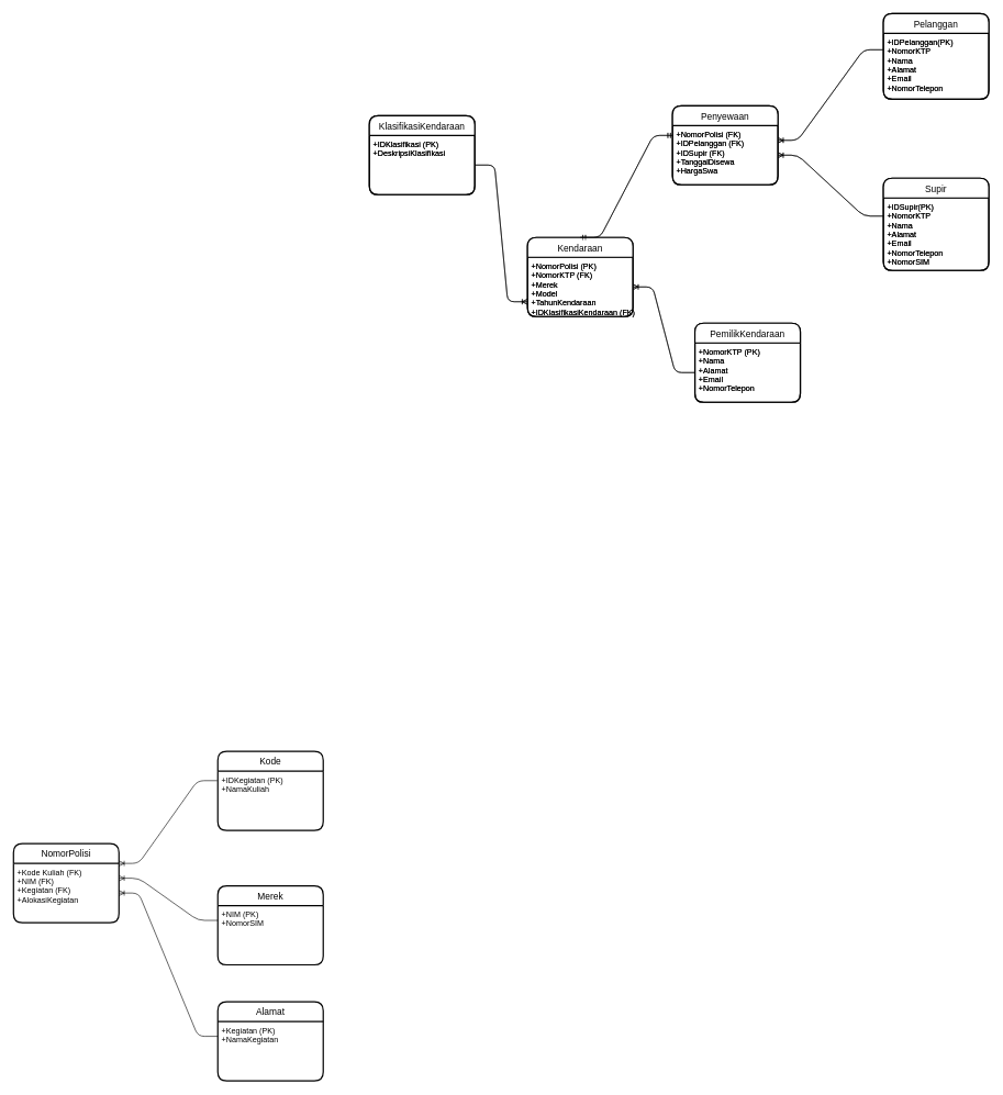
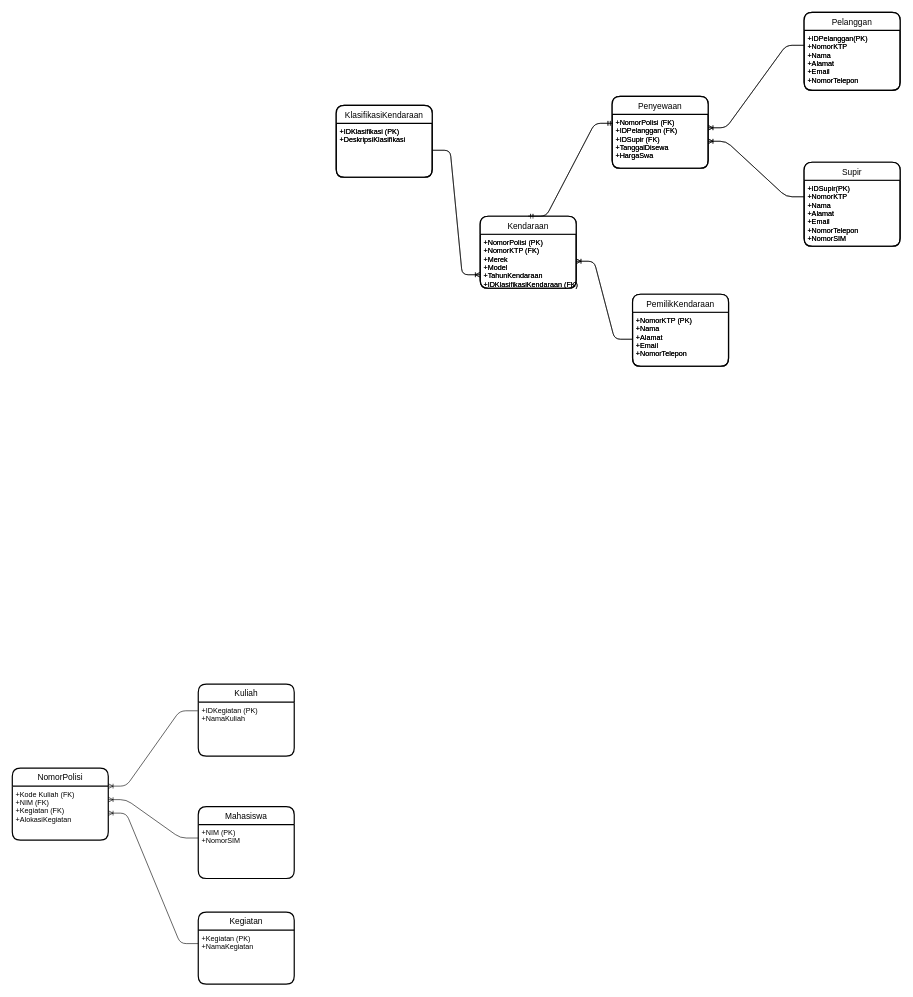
  <mxCell id="0" />
  <mxCell id="1" parent="0" />
  <mxCell id="2" value="" style="group" vertex="1" connectable="0" parent="1"><mxGeometry x="560" y="20" width="940" height="590" as="geometry" /></mxCell>
  <mxCell id="3" value="KlasifikasiKendaraan" style="swimlane;childLayout=stackLayout;horizontal=1;startSize=30;horizontalStack=0;rounded=1;fontSize=14;fontStyle=0;strokeWidth=2;resizeParent=0;resizeLast=1;shadow=0;dashed=0;align=center;" vertex="1" parent="2"><mxGeometry y="155" width="160" height="120" as="geometry" /></mxCell>
  <mxCell id="4" value="+IDKlasifikasi (PK)&#10;+DeskripsiKlasifikasi" style="align=left;strokeColor=none;fillColor=none;spacingLeft=4;fontSize=12;verticalAlign=top;resizable=0;rotatable=0;part=1;" vertex="1" parent="3"><mxGeometry y="30" width="160" height="90" as="geometry" /></mxCell>
  <mxCell id="5" value="Kendaraan" style="swimlane;childLayout=stackLayout;horizontal=1;startSize=30;horizontalStack=0;rounded=1;fontSize=14;fontStyle=0;strokeWidth=2;resizeParent=0;resizeLast=1;shadow=0;dashed=0;align=center;" vertex="1" parent="2"><mxGeometry x="240" y="340" width="160" height="120" as="geometry" /></mxCell>
  <mxCell id="6" value="+NomorPolisi (PK)&#10;+NomorKTP (FK)&#10;+Merek&#10;+Model&#10;+TahunKendaraan&#10;+IDKlasifikasiKendaraan (FK)" style="align=left;strokeColor=none;fillColor=none;spacingLeft=4;fontSize=12;verticalAlign=top;resizable=0;rotatable=0;part=1;" vertex="1" parent="5"><mxGeometry y="30" width="160" height="90" as="geometry" /></mxCell>
  <mxCell id="7" value="PemilikKendaraan" style="swimlane;childLayout=stackLayout;horizontal=1;startSize=30;horizontalStack=0;rounded=1;fontSize=14;fontStyle=0;strokeWidth=2;resizeParent=0;resizeLast=1;shadow=0;dashed=0;align=center;" vertex="1" parent="2"><mxGeometry x="494" y="470" width="160" height="120" as="geometry" /></mxCell>
  <mxCell id="8" value="+NomorKTP (PK)&#10;+Nama&#10;+Alamat&#10;+Email&#10;+NomorTelepon" style="align=left;strokeColor=none;fillColor=none;spacingLeft=4;fontSize=12;verticalAlign=top;resizable=0;rotatable=0;part=1;" vertex="1" parent="7"><mxGeometry y="30" width="160" height="90" as="geometry" /></mxCell>
  <mxCell id="9" value="Pelanggan" style="swimlane;childLayout=stackLayout;horizontal=1;startSize=30;horizontalStack=0;rounded=1;fontSize=14;fontStyle=0;strokeWidth=2;resizeParent=0;resizeLast=1;shadow=0;dashed=0;align=center;" vertex="1" parent="2"><mxGeometry x="780" width="160" height="130" as="geometry" /></mxCell>
  <mxCell id="10" value="+IDPelanggan(PK)&#10;+NomorKTP&#10;+Nama&#10;+Alamat&#10;+Email&#10;+NomorTelepon" style="align=left;strokeColor=none;fillColor=none;spacingLeft=4;fontSize=12;verticalAlign=top;resizable=0;rotatable=0;part=1;" vertex="1" parent="9"><mxGeometry y="30" width="160" height="100" as="geometry" /></mxCell>
  <mxCell id="11" value="Supir" style="swimlane;childLayout=stackLayout;horizontal=1;startSize=30;horizontalStack=0;rounded=1;fontSize=14;fontStyle=0;strokeWidth=2;resizeParent=0;resizeLast=1;shadow=0;dashed=0;align=center;" vertex="1" parent="2"><mxGeometry x="780" y="250" width="160" height="140" as="geometry" /></mxCell>
  <mxCell id="12" value="+IDSupir(PK)&#10;+NomorKTP&#10;+Nama&#10;+Alamat&#10;+Email&#10;+NomorTelepon&#10;+NomorSIM" style="align=left;strokeColor=none;fillColor=none;spacingLeft=4;fontSize=12;verticalAlign=top;resizable=0;rotatable=0;part=1;" vertex="1" parent="11"><mxGeometry y="30" width="160" height="110" as="geometry" /></mxCell>
  <mxCell id="13" value="Penyewaan" style="swimlane;childLayout=stackLayout;horizontal=1;startSize=30;horizontalStack=0;rounded=1;fontSize=14;fontStyle=0;strokeWidth=2;resizeParent=0;resizeLast=1;shadow=0;dashed=0;align=center;" vertex="1" parent="2"><mxGeometry x="460" y="140" width="160" height="120" as="geometry" /></mxCell>
  <mxCell id="14" value="+NomorPolisi (FK)&#10;+IDPelanggan (FK)&#10;+IDSupir (FK)&#10;+TanggalDisewa&#10;+HargaSwa" style="align=left;strokeColor=none;fillColor=none;spacingLeft=4;fontSize=12;verticalAlign=top;resizable=0;rotatable=0;part=1;" vertex="1" parent="13"><mxGeometry y="30" width="160" height="90" as="geometry" /></mxCell>
  <mxCell id="15" value="" style="edgeStyle=entityRelationEdgeStyle;fontSize=12;html=1;endArrow=ERmandOne;startArrow=ERmandOne;exitX=0.5;exitY=0;exitDx=0;exitDy=0;entryX=0.006;entryY=0.167;entryDx=0;entryDy=0;entryPerimeter=0;" edge="1" parent="2" source="5" target="14"><mxGeometry width="100" height="100" relative="1" as="geometry"><mxPoint x="260" y="320" as="sourcePoint" /><mxPoint x="450" y="230" as="targetPoint" /></mxGeometry></mxCell>
  <mxCell id="16" value="" style="edgeStyle=entityRelationEdgeStyle;fontSize=12;html=1;endArrow=ERoneToMany;entryX=0;entryY=0.75;entryDx=0;entryDy=0;" edge="1" parent="2" source="4" target="6"><mxGeometry width="100" height="100" relative="1" as="geometry"><mxPoint x="400" y="360" as="sourcePoint" /><mxPoint x="500" y="260" as="targetPoint" /></mxGeometry></mxCell>
  <mxCell id="17" value="" style="edgeStyle=entityRelationEdgeStyle;fontSize=12;html=1;endArrow=ERoneToMany;entryX=1;entryY=0.5;entryDx=0;entryDy=0;exitX=0;exitY=0.5;exitDx=0;exitDy=0;" edge="1" parent="2" source="8" target="6"><mxGeometry width="100" height="100" relative="1" as="geometry"><mxPoint x="360" y="270" as="sourcePoint" /><mxPoint x="490" y="417.5" as="targetPoint" /></mxGeometry></mxCell>
  <mxCell id="18" value="" style="edgeStyle=entityRelationEdgeStyle;fontSize=12;html=1;endArrow=ERoneToMany;entryX=1;entryY=0.25;entryDx=0;entryDy=0;exitX=0;exitY=0.25;exitDx=0;exitDy=0;" edge="1" parent="2" source="10" target="14"><mxGeometry width="100" height="100" relative="1" as="geometry"><mxPoint x="890" y="570" as="sourcePoint" /><mxPoint x="810" y="450" as="targetPoint" /></mxGeometry></mxCell>
  <mxCell id="19" value="" style="edgeStyle=entityRelationEdgeStyle;fontSize=12;html=1;endArrow=ERoneToMany;entryX=1;entryY=0.5;entryDx=0;entryDy=0;exitX=0;exitY=0.25;exitDx=0;exitDy=0;" edge="1" parent="2" source="12" target="14"><mxGeometry width="100" height="100" relative="1" as="geometry"><mxPoint x="970" y="235" as="sourcePoint" /><mxPoint x="890" y="362.5" as="targetPoint" /></mxGeometry></mxCell>
  <mxCell id="20" value="KlasifikasiKendaraan" style="swimlane;childLayout=stackLayout;horizontal=1;startSize=30;horizontalStack=0;rounded=1;fontSize=14;fontStyle=0;strokeWidth=2;resizeParent=0;resizeLast=1;shadow=0;dashed=0;align=center;" vertex="1" parent="1"><mxGeometry x="560" y="175" width="160" height="120" as="geometry" /></mxCell>
  <mxCell id="21" value="+IDKlasifikasi (PK)&#10;+DeskripsiKlasifikasi" style="align=left;strokeColor=none;fillColor=none;spacingLeft=4;fontSize=12;verticalAlign=top;resizable=0;rotatable=0;part=1;" vertex="1" parent="20"><mxGeometry y="30" width="160" height="90" as="geometry" /></mxCell>
  <mxCell id="22" value="Kendaraan" style="swimlane;childLayout=stackLayout;horizontal=1;startSize=30;horizontalStack=0;rounded=1;fontSize=14;fontStyle=0;strokeWidth=2;resizeParent=0;resizeLast=1;shadow=0;dashed=0;align=center;" vertex="1" parent="1"><mxGeometry y="360" width="160" height="120" as="geometry" x="800" /></mxCell>
  <mxCell id="23" value="+NomorPolisi (PK)&#10;+NomorKTP (FK)&#10;+Merek&#10;+Model&#10;+TahunKendaraan&#10;+IDKlasifikasiKendaraan (FK)" style="align=left;strokeColor=none;fillColor=none;spacingLeft=4;fontSize=12;verticalAlign=top;resizable=0;rotatable=0;part=1;" vertex="1" parent="22"><mxGeometry y="30" width="160" height="90" as="geometry" /></mxCell>
  <mxCell id="24" value="PemilikKendaraan" style="swimlane;childLayout=stackLayout;horizontal=1;startSize=30;horizontalStack=0;rounded=1;fontSize=14;fontStyle=0;strokeWidth=2;resizeParent=0;resizeLast=1;shadow=0;dashed=0;align=center;" vertex="1" parent="1"><mxGeometry x="1054" y="490" width="160" height="120" as="geometry" /></mxCell>
  <mxCell id="25" value="+NomorKTP (PK)&#10;+Nama&#10;+Alamat&#10;+Email&#10;+NomorTelepon" style="align=left;strokeColor=none;fillColor=none;spacingLeft=4;fontSize=12;verticalAlign=top;resizable=0;rotatable=0;part=1;" vertex="1" parent="24"><mxGeometry y="30" width="160" height="90" as="geometry" /></mxCell>
  <mxCell id="26" value="Pelanggan" style="swimlane;childLayout=stackLayout;horizontal=1;startSize=30;horizontalStack=0;rounded=1;fontSize=14;fontStyle=0;strokeWidth=2;resizeParent=0;resizeLast=1;shadow=0;dashed=0;align=center;" vertex="1" parent="1"><mxGeometry x="1340" y="20" width="160" height="130" as="geometry" /></mxCell>
  <mxCell id="27" value="+IDPelanggan(PK)&#10;+NomorKTP&#10;+Nama&#10;+Alamat&#10;+Email&#10;+NomorTelepon" style="align=left;strokeColor=none;fillColor=none;spacingLeft=4;fontSize=12;verticalAlign=top;resizable=0;rotatable=0;part=1;" vertex="1" parent="26"><mxGeometry y="30" width="160" height="100" as="geometry" /></mxCell>
  <mxCell id="28" value="Supir" style="swimlane;childLayout=stackLayout;horizontal=1;startSize=30;horizontalStack=0;rounded=1;fontSize=14;fontStyle=0;strokeWidth=2;resizeParent=0;resizeLast=1;shadow=0;dashed=0;align=center;" vertex="1" parent="1"><mxGeometry x="1340" y="270" width="160" height="140" as="geometry" /></mxCell>
  <mxCell id="29" value="+IDSupir(PK)&#10;+NomorKTP&#10;+Nama&#10;+Alamat&#10;+Email&#10;+NomorTelepon&#10;+NomorSIM" style="align=left;strokeColor=none;fillColor=none;spacingLeft=4;fontSize=12;verticalAlign=top;resizable=0;rotatable=0;part=1;" vertex="1" parent="28"><mxGeometry y="30" width="160" height="110" as="geometry" /></mxCell>
  <mxCell id="30" value="Penyewaan" style="swimlane;childLayout=stackLayout;horizontal=1;startSize=30;horizontalStack=0;rounded=1;fontSize=14;fontStyle=0;strokeWidth=2;resizeParent=0;resizeLast=1;shadow=0;dashed=0;align=center;" vertex="1" parent="1"><mxGeometry x="1020" y="160" width="160" height="120" as="geometry" /></mxCell>
  <mxCell id="31" value="+NomorPolisi (FK)&#10;+IDPelanggan (FK)&#10;+IDSupir (FK)&#10;+TanggalDisewa&#10;+HargaSwa" style="align=left;strokeColor=none;fillColor=none;spacingLeft=4;fontSize=12;verticalAlign=top;resizable=0;rotatable=0;part=1;" vertex="1" parent="30"><mxGeometry y="30" width="160" height="90" as="geometry" /></mxCell>
  <mxCell id="32" value="" style="edgeStyle=entityRelationEdgeStyle;fontSize=12;html=1;endArrow=ERmandOne;startArrow=ERmandOne;exitX=0.5;exitY=0;exitDx=0;exitDy=0;entryX=0.006;entryY=0.167;entryDx=0;entryDy=0;entryPerimeter=0;" edge="1" parent="1" source="22" target="31"><mxGeometry x="-240" y="310" width="100" height="100" as="geometry"><mxPoint x="820" y="340" as="sourcePoint" /><mxPoint x="1010" y="250" as="targetPoint" /></mxGeometry></mxCell>
  <mxCell id="33" value="" style="edgeStyle=entityRelationEdgeStyle;fontSize=12;html=1;endArrow=ERoneToMany;entryX=0;entryY=0.75;entryDx=0;entryDy=0;" edge="1" parent="1" source="21" target="23"><mxGeometry x="-240" y="310" width="100" height="100" as="geometry"><mxPoint x="960" y="380" as="sourcePoint" /><mxPoint x="1060" y="280" as="targetPoint" /></mxGeometry></mxCell>
  <mxCell id="34" value="" style="edgeStyle=entityRelationEdgeStyle;fontSize=12;html=1;endArrow=ERoneToMany;entryX=1;entryY=0.5;entryDx=0;entryDy=0;exitX=0;exitY=0.5;exitDx=0;exitDy=0;" edge="1" parent="1" source="25" target="23"><mxGeometry x="-240" y="310" width="100" height="100" as="geometry"><mxPoint x="920" y="290" as="sourcePoint" /><mxPoint x="1050" y="437.5" as="targetPoint" /></mxGeometry></mxCell>
  <mxCell id="35" value="" style="edgeStyle=entityRelationEdgeStyle;fontSize=12;html=1;endArrow=ERoneToMany;entryX=1;entryY=0.25;entryDx=0;entryDy=0;exitX=0;exitY=0.25;exitDx=0;exitDy=0;" edge="1" parent="1" source="27" target="31"><mxGeometry x="-240" y="310" width="100" height="100" as="geometry"><mxPoint x="1450" y="590" as="sourcePoint" /><mxPoint x="1370" y="470" as="targetPoint" /></mxGeometry></mxCell>
  <mxCell id="36" value="" style="edgeStyle=entityRelationEdgeStyle;fontSize=12;html=1;endArrow=ERoneToMany;entryX=1;entryY=0.5;entryDx=0;entryDy=0;exitX=0;exitY=0.25;exitDx=0;exitDy=0;" edge="1" parent="1" source="29" target="31"><mxGeometry x="-240" y="310" width="100" height="100" as="geometry"><mxPoint x="1530" y="255" as="sourcePoint" /><mxPoint x="1450" y="382.5" as="targetPoint" /></mxGeometry></mxCell>
  <mxCell id="37" value="" style="group" vertex="1" connectable="0" parent="1"><mxGeometry x="20" y="1140" width="470" height="500" as="geometry" /></mxCell>
- <mxCell id="38" value="Kode" style="swimlane;childLayout=stackLayout;horizontal=1;startSize=30;horizontalStack=0;rounded=1;fontSize=14;fontStyle=0;strokeWidth=2;resizeParent=0;resizeLast=1;shadow=0;dashed=0;align=center;" vertex="1" parent="37"><mxGeometry x="310" width="160" height="120" as="geometry" /></mxCell>
+ <mxCell id="38" value="Kuliah" style="swimlane;childLayout=stackLayout;horizontal=1;startSize=30;horizontalStack=0;rounded=1;fontSize=14;fontStyle=0;strokeWidth=2;resizeParent=0;resizeLast=1;shadow=0;dashed=0;align=center;" vertex="1" parent="37"><mxGeometry x="310" width="160" height="120" as="geometry" /></mxCell>
  <mxCell id="39" value="+IDKegiatan (PK)&#10;+NamaKuliah" style="align=left;strokeColor=none;fillColor=none;spacingLeft=4;fontSize=12;verticalAlign=top;resizable=0;rotatable=0;part=1;" vertex="1" parent="38"><mxGeometry y="30" width="160" height="90" as="geometry" /></mxCell>
- <mxCell id="40" value="Merek" style="swimlane;childLayout=stackLayout;horizontal=1;startSize=30;horizontalStack=0;rounded=1;fontSize=14;fontStyle=0;strokeWidth=2;resizeParent=0;resizeLast=1;shadow=0;dashed=0;align=center;" vertex="1" parent="37"><mxGeometry x="310" y="204" width="160" height="120" as="geometry" /></mxCell>
+ <mxCell id="40" value="Mahasiswa" style="swimlane;childLayout=stackLayout;horizontal=1;startSize=30;horizontalStack=0;rounded=1;fontSize=14;fontStyle=0;strokeWidth=2;resizeParent=0;resizeLast=1;shadow=0;dashed=0;align=center;" vertex="1" parent="37"><mxGeometry x="310" y="204" width="160" height="120" as="geometry" /></mxCell>
  <mxCell id="41" value="+NIM (PK)&#10;+NomorSIM" style="align=left;strokeColor=none;fillColor=none;spacingLeft=4;fontSize=12;verticalAlign=top;resizable=0;rotatable=0;part=1;" vertex="1" parent="40"><mxGeometry y="30" width="160" height="90" as="geometry" /></mxCell>
- <mxCell id="42" value="Alamat" style="swimlane;childLayout=stackLayout;horizontal=1;startSize=30;horizontalStack=0;rounded=1;fontSize=14;fontStyle=0;strokeWidth=2;resizeParent=0;resizeLast=1;shadow=0;dashed=0;align=center;" vertex="1" parent="37"><mxGeometry x="310" y="380" width="160" height="120" as="geometry" /></mxCell>
+ <mxCell id="42" value="Kegiatan" style="swimlane;childLayout=stackLayout;horizontal=1;startSize=30;horizontalStack=0;rounded=1;fontSize=14;fontStyle=0;strokeWidth=2;resizeParent=0;resizeLast=1;shadow=0;dashed=0;align=center;" vertex="1" parent="37"><mxGeometry x="310" y="380" width="160" height="120" as="geometry" /></mxCell>
  <mxCell id="43" value="+Kegiatan (PK)&#10;+NamaKegiatan" style="align=left;strokeColor=none;fillColor=none;spacingLeft=4;fontSize=12;verticalAlign=top;resizable=0;rotatable=0;part=1;" vertex="1" parent="42"><mxGeometry y="30" width="160" height="90" as="geometry" /></mxCell>
  <mxCell id="44" value="NomorPolisi" style="swimlane;childLayout=stackLayout;horizontal=1;startSize=30;horizontalStack=0;rounded=1;fontSize=14;fontStyle=0;strokeWidth=2;resizeParent=0;resizeLast=1;shadow=0;dashed=0;align=center;" vertex="1" parent="37"><mxGeometry y="140" width="160" height="120" as="geometry" /></mxCell>
  <mxCell id="45" value="+Kode Kuliah (FK)&#10;+NIM (FK)&#10;+Kegiatan (FK)&#10;+AlokasiKegiatan" style="align=left;strokeColor=none;fillColor=none;spacingLeft=4;fontSize=12;verticalAlign=top;resizable=0;rotatable=0;part=1;" vertex="1" parent="44"><mxGeometry y="30" width="160" height="90" as="geometry" /></mxCell>
  <mxCell id="46" value="" style="edgeStyle=entityRelationEdgeStyle;fontSize=12;html=1;endArrow=ERoneToMany;entryX=1;entryY=0;entryDx=0;entryDy=0;exitX=-0.005;exitY=0.16;exitDx=0;exitDy=0;exitPerimeter=0;" edge="1" parent="37" source="39" target="45"><mxGeometry x="-10" y="-297.5" width="100" height="100" as="geometry"><mxPoint x="150" y="-67.5" as="sourcePoint" /><mxPoint x="230" y="140" as="targetPoint" /></mxGeometry></mxCell>
  <mxCell id="47" value="" style="edgeStyle=entityRelationEdgeStyle;fontSize=12;html=1;endArrow=ERoneToMany;entryX=1;entryY=0.25;entryDx=0;entryDy=0;exitX=0;exitY=0.25;exitDx=0;exitDy=0;" edge="1" parent="37" source="41" target="45"><mxGeometry y="-287.5" width="100" height="100" as="geometry"><mxPoint x="319.2" y="54.4" as="sourcePoint" /><mxPoint x="170" y="180" as="targetPoint" /></mxGeometry></mxCell>
  <mxCell id="48" value="" style="edgeStyle=entityRelationEdgeStyle;fontSize=12;html=1;endArrow=ERoneToMany;entryX=1;entryY=0.5;entryDx=0;entryDy=0;exitX=0;exitY=0.25;exitDx=0;exitDy=0;" edge="1" parent="37" source="43" target="45"><mxGeometry x="10" y="-277.5" width="100" height="100" as="geometry"><mxPoint x="320" y="266.5" as="sourcePoint" /><mxPoint x="170" y="202.5" as="targetPoint" /></mxGeometry></mxCell>
